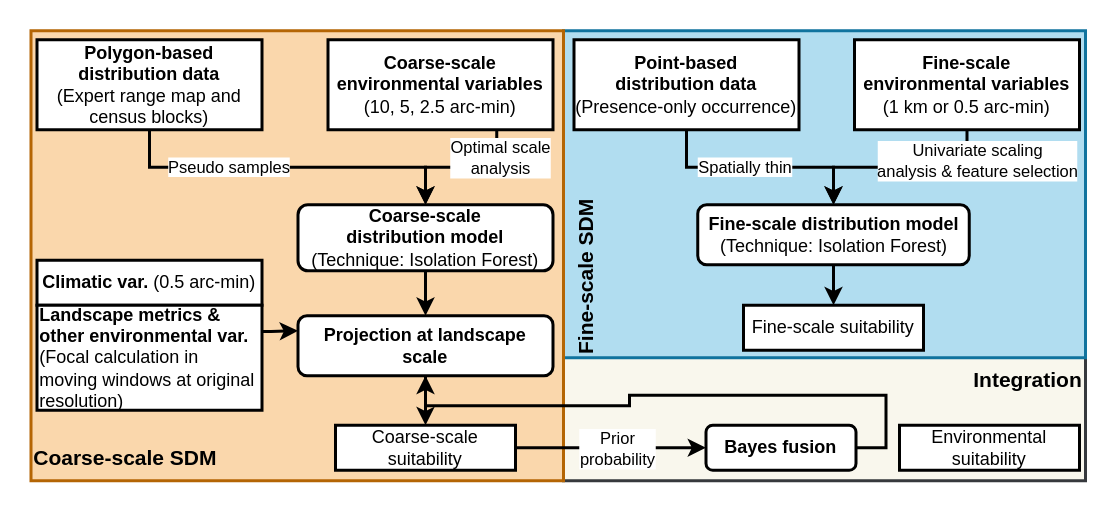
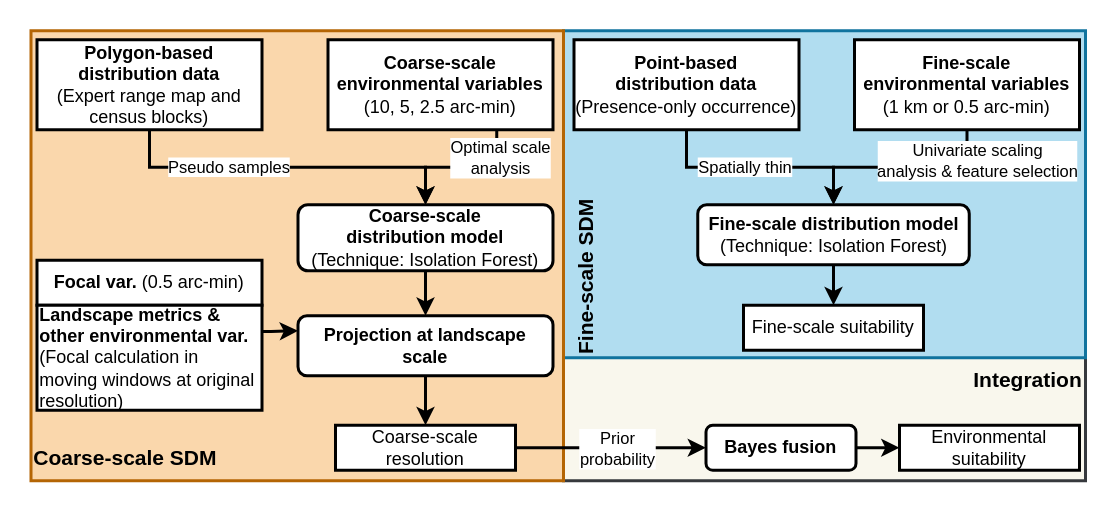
  <mxCell id="0" />
  <mxCell id="1" parent="0" />
  <mxCell id="2" value="" style="rounded=0;whiteSpace=wrap;html=1;strokeWidth=2;fillColor=#f9f7ed;strokeColor=#36393d;" parent="1" vertex="1"><mxGeometry x="375" y="236" width="348" height="84" as="geometry" /></mxCell>
  <mxCell id="3" value="" style="rounded=0;whiteSpace=wrap;html=1;strokeWidth=2;fillColor=#b1ddf0;strokeColor=#10739e;" parent="1" vertex="1"><mxGeometry x="375" y="20" width="348" height="218" as="geometry" /></mxCell>
  <mxCell id="4" value="" style="rounded=0;whiteSpace=wrap;html=1;strokeWidth=2;fillColor=#fad7ac;strokeColor=#b46504;" parent="1" vertex="1"><mxGeometry x="20" y="20" width="355" height="300" as="geometry" /></mxCell>
  <mxCell id="5" style="edgeStyle=orthogonalEdgeStyle;rounded=0;orthogonalLoop=1;jettySize=auto;html=1;exitX=0.5;exitY=1;exitDx=0;exitDy=0;strokeWidth=2;" parent="1" source="7" target="12" edge="1"><mxGeometry relative="1" as="geometry" /></mxCell>
  <mxCell id="6" value="Pseudo samples" style="edgeLabel;html=1;align=center;verticalAlign=middle;resizable=0;points=[];fontSize=11;" parent="5" vertex="1" connectable="0"><mxGeometry x="-0.547" y="1" relative="1" as="geometry"><mxPoint x="24" as="offset" /></mxGeometry></mxCell>
  <mxCell id="7" value="&lt;b&gt;Polygon-based distribution data&lt;/b&gt;&lt;br&gt;(Expert range map and census blocks)" style="rounded=0;whiteSpace=wrap;html=1;strokeWidth=2;" parent="1" vertex="1"><mxGeometry x="24" y="26" width="150" height="60" as="geometry" /></mxCell>
  <mxCell id="8" style="edgeStyle=orthogonalEdgeStyle;rounded=0;orthogonalLoop=1;jettySize=auto;html=1;exitX=0.75;exitY=1;exitDx=0;exitDy=0;entryX=0.5;entryY=0;entryDx=0;entryDy=0;strokeWidth=2;fontSize=14;" parent="1" source="10" target="12" edge="1"><mxGeometry relative="1" as="geometry" /></mxCell>
  <mxCell id="9" value="Optimal scale&lt;br style=&quot;border-color: var(--border-color); font-size: 11px;&quot;&gt;&lt;span style=&quot;font-size: 11px;&quot;&gt;analysis&lt;/span&gt;" style="edgeLabel;html=1;align=center;verticalAlign=middle;resizable=0;points=[];fontSize=11;" parent="8" vertex="1" connectable="0"><mxGeometry x="-0.631" relative="1" as="geometry"><mxPoint x="2" as="offset" /></mxGeometry></mxCell>
  <mxCell id="10" value="&lt;b&gt;Coarse-scale&lt;br&gt;environmental variables&lt;/b&gt;&lt;br&gt;(10, 5, 2.5 arc-min)" style="rounded=0;whiteSpace=wrap;html=1;strokeWidth=2;" parent="1" vertex="1"><mxGeometry x="218" y="26" width="150" height="60" as="geometry" /></mxCell>
  <mxCell id="11" style="edgeStyle=orthogonalEdgeStyle;rounded=0;orthogonalLoop=1;jettySize=auto;html=1;exitX=0.5;exitY=1;exitDx=0;exitDy=0;entryX=0.5;entryY=0;entryDx=0;entryDy=0;strokeWidth=2;" parent="1" source="12" target="14" edge="1"><mxGeometry relative="1" as="geometry" /></mxCell>
  <mxCell id="12" value="&lt;b&gt;Coarse-scale &lt;br&gt;distribution model&lt;/b&gt;&lt;br&gt;(Technique: Isolation Forest)" style="rounded=1;whiteSpace=wrap;html=1;strokeWidth=2;" parent="1" vertex="1"><mxGeometry x="198" y="136" width="170" height="44" as="geometry" /></mxCell>
  <mxCell id="13" style="edgeStyle=orthogonalEdgeStyle;rounded=0;orthogonalLoop=1;jettySize=auto;html=1;exitX=0.5;exitY=1;exitDx=0;exitDy=0;entryX=0.5;entryY=0;entryDx=0;entryDy=0;strokeWidth=2;" parent="1" source="14" target="25" edge="1"><mxGeometry relative="1" as="geometry" /></mxCell>
  <mxCell id="14" value="&lt;b&gt;Projection at landscape scale&lt;/b&gt;" style="rounded=1;whiteSpace=wrap;html=1;strokeWidth=2;" parent="1" vertex="1"><mxGeometry x="198" y="210" width="170" height="40" as="geometry" /></mxCell>
  <mxCell id="15" style="edgeStyle=orthogonalEdgeStyle;rounded=0;orthogonalLoop=1;jettySize=auto;html=1;exitX=0.5;exitY=1;exitDx=0;exitDy=0;strokeWidth=2;" parent="1" source="17" target="22" edge="1"><mxGeometry relative="1" as="geometry" /></mxCell>
  <mxCell id="16" value="Spatially thin" style="edgeLabel;html=1;align=center;verticalAlign=middle;resizable=0;points=[];" parent="15" vertex="1" connectable="0"><mxGeometry x="-0.257" y="1" relative="1" as="geometry"><mxPoint x="8" as="offset" /></mxGeometry></mxCell>
  <mxCell id="17" value="&lt;b&gt;Point-based &lt;br&gt;distribution data&lt;/b&gt;&lt;br&gt;(Presence-only occurrence)" style="rounded=0;whiteSpace=wrap;html=1;strokeWidth=2;" parent="1" vertex="1"><mxGeometry x="382" y="26" width="150" height="60" as="geometry" /></mxCell>
  <mxCell id="18" style="edgeStyle=orthogonalEdgeStyle;rounded=0;orthogonalLoop=1;jettySize=auto;html=1;entryX=0.5;entryY=0;entryDx=0;entryDy=0;strokeWidth=2;" parent="1" source="20" target="22" edge="1"><mxGeometry relative="1" as="geometry" /></mxCell>
  <mxCell id="19" value="Univariate scaling&lt;br&gt;analysis &amp;amp; feature selection" style="edgeLabel;html=1;align=center;verticalAlign=middle;resizable=0;points=[];" parent="18" vertex="1" connectable="0"><mxGeometry x="-0.014" y="-2" relative="1" as="geometry"><mxPoint x="50" y="-3" as="offset" /></mxGeometry></mxCell>
  <mxCell id="20" value="&lt;b&gt;Fine-scale&lt;br&gt;environmental variables&lt;/b&gt;&lt;br&gt;(1 km or 0.5 arc-min)" style="rounded=0;whiteSpace=wrap;html=1;strokeWidth=2;" parent="1" vertex="1"><mxGeometry x="569" y="26" width="150" height="60" as="geometry" /></mxCell>
  <mxCell id="21" style="edgeStyle=orthogonalEdgeStyle;rounded=0;orthogonalLoop=1;jettySize=auto;html=1;exitX=0.5;exitY=1;exitDx=0;exitDy=0;strokeWidth=2;" parent="1" source="22" target="26" edge="1"><mxGeometry relative="1" as="geometry" /></mxCell>
  <mxCell id="22" value="&lt;b&gt;Fine-scale distribution model&lt;/b&gt;&lt;br&gt;(Technique: Isolation Forest)" style="rounded=1;whiteSpace=wrap;html=1;strokeWidth=2;" parent="1" vertex="1"><mxGeometry x="464.5" y="136" width="181" height="40" as="geometry" /></mxCell>
  <mxCell id="23" style="edgeStyle=orthogonalEdgeStyle;rounded=0;orthogonalLoop=1;jettySize=auto;html=1;exitX=1;exitY=0.5;exitDx=0;exitDy=0;entryX=0;entryY=0.5;entryDx=0;entryDy=0;strokeWidth=2;" parent="1" source="25" target="28" edge="1"><mxGeometry relative="1" as="geometry" /></mxCell>
  <mxCell id="24" value="Prior&lt;br&gt;probability" style="edgeLabel;html=1;align=center;verticalAlign=middle;resizable=0;points=[];" parent="23" vertex="1" connectable="0"><mxGeometry x="0.341" relative="1" as="geometry"><mxPoint x="-18" as="offset" /></mxGeometry></mxCell>
- <mxCell id="25" value="Coarse-scale suitability" style="rounded=0;whiteSpace=wrap;html=1;strokeWidth=2;" parent="1" vertex="1"><mxGeometry x="223" y="283" width="120" height="30" as="geometry" /></mxCell>
+ <mxCell id="25" value="Coarse-scale resolution" style="rounded=0;whiteSpace=wrap;html=1;strokeWidth=2;" parent="1" vertex="1"><mxGeometry x="223" y="283" width="120" height="30" as="geometry" /></mxCell>
  <mxCell id="26" value="Fine-scale suitability" style="rounded=0;whiteSpace=wrap;html=1;strokeWidth=2;" parent="1" vertex="1"><mxGeometry x="495" y="203" width="120" height="30" as="geometry" /></mxCell>
- <mxCell id="27" style="edgeStyle=orthogonalEdgeStyle;rounded=0;orthogonalLoop=1;jettySize=auto;html=1;exitX=1;exitY=0.5;exitDx=0;exitDy=0;strokeWidth=2;" parent="1" source="28" target="14" edge="1"><mxGeometry relative="1" as="geometry" /></mxCell>
+ <mxCell id="27" style="edgeStyle=orthogonalEdgeStyle;rounded=0;orthogonalLoop=1;jettySize=auto;html=1;exitX=1;exitY=0.5;exitDx=0;exitDy=0;entryX=0;entryY=0.5;entryDx=0;entryDy=0;strokeWidth=2;" parent="1" source="28" target="29" edge="1"><mxGeometry relative="1" as="geometry" /></mxCell>
  <mxCell id="28" value="&lt;b&gt;Bayes fusion&lt;/b&gt;" style="rounded=1;whiteSpace=wrap;html=1;strokeWidth=2;" parent="1" vertex="1"><mxGeometry x="470" y="283" width="100" height="30" as="geometry" /></mxCell>
  <mxCell id="29" value="Environmental suitability" style="rounded=0;whiteSpace=wrap;html=1;strokeWidth=2;" parent="1" vertex="1"><mxGeometry x="599" y="283" width="120" height="30" as="geometry" /></mxCell>
  <mxCell id="30" value="Coarse-scale SDM" style="text;html=1;strokeColor=none;fillColor=none;align=left;verticalAlign=middle;whiteSpace=wrap;rounded=0;rotation=0;fontSize=14;fontStyle=1" parent="1" vertex="1"><mxGeometry x="20" y="290" width="131" height="30" as="geometry" /></mxCell>
  <mxCell id="31" value="Fine-scale SDM" style="text;html=1;strokeColor=none;fillColor=none;align=left;verticalAlign=middle;whiteSpace=wrap;rounded=0;rotation=-90;fontSize=14;fontStyle=1" parent="1" vertex="1"><mxGeometry x="330" y="163" width="120" height="30" as="geometry" /></mxCell>
  <mxCell id="32" value="Integration" style="text;html=1;strokeColor=none;fillColor=none;align=right;verticalAlign=middle;whiteSpace=wrap;rounded=0;rotation=0;fontSize=14;fontStyle=1" parent="1" vertex="1"><mxGeometry x="603" y="238" width="120" height="30" as="geometry" /></mxCell>
- <mxCell id="33" value="&lt;b&gt;Climatic var.&lt;/b&gt; (0.5 arc-min)" style="rounded=0;whiteSpace=wrap;html=1;strokeWidth=2;fontStyle=0" parent="1" vertex="1"><mxGeometry x="24" y="173" width="150" height="30" as="geometry" /></mxCell>
+ <mxCell id="33" value="&lt;b&gt;Focal var.&lt;/b&gt; (0.5 arc-min)" style="rounded=0;whiteSpace=wrap;html=1;strokeWidth=2;fontStyle=0" parent="1" vertex="1"><mxGeometry x="24" y="173" width="150" height="30" as="geometry" /></mxCell>
  <mxCell id="34" style="edgeStyle=orthogonalEdgeStyle;rounded=0;orthogonalLoop=1;jettySize=auto;html=1;exitX=1;exitY=0.25;exitDx=0;exitDy=0;entryX=0;entryY=0.25;entryDx=0;entryDy=0;strokeWidth=2;fontSize=11;" parent="1" source="35" target="14" edge="1"><mxGeometry relative="1" as="geometry"><Array as="points"><mxPoint x="180" y="220" /></Array></mxGeometry></mxCell>
  <mxCell id="35" value="&lt;span&gt;&lt;b&gt;Landscape metrics &amp;amp; &lt;br&gt;other environmental var. &lt;/b&gt;&lt;br&gt;(&lt;/span&gt;Focal calculation in moving windows at original resolution)" style="rounded=0;whiteSpace=wrap;html=1;strokeWidth=2;fontStyle=0;align=left;" parent="1" vertex="1"><mxGeometry x="24" y="203" width="150" height="70" as="geometry" /></mxCell>
